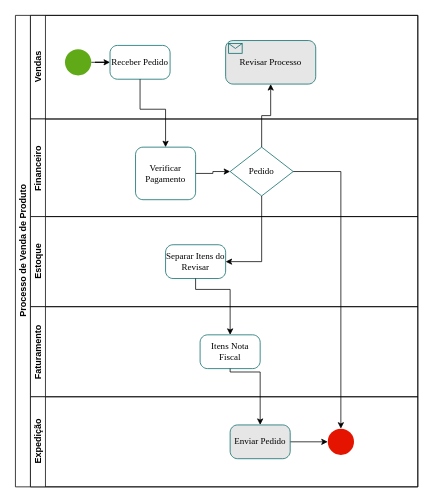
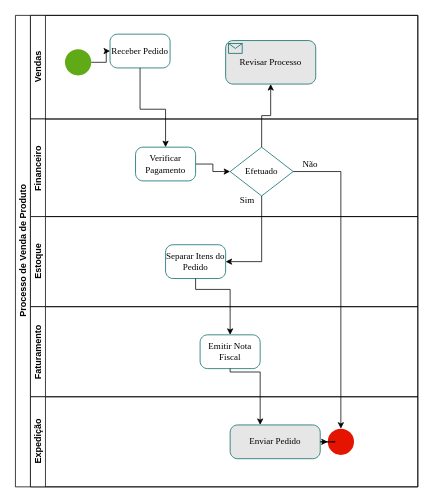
  <mxCell id="0" />
  <mxCell id="1" parent="0" />
  <mxCell id="2" value="Processo de Venda de Produto" style="swimlane;html=1;childLayout=stackLayout;resizeParent=1;resizeParentMax=0;horizontal=0;startSize=20;horizontalStack=0;" vertex="1" parent="1"><mxGeometry x="20" y="20" width="536" height="628" as="geometry" /></mxCell>
  <mxCell id="3" value="Vendas" style="swimlane;html=1;startSize=20;horizontal=0;" vertex="1" parent="2"><mxGeometry x="20" width="516" height="138" as="geometry" /></mxCell>
  <mxCell id="4" value="" style="edgeStyle=orthogonalEdgeStyle;rounded=0;orthogonalLoop=1;jettySize=auto;html=1;" edge="1" parent="3" source="5" target="6"><mxGeometry relative="1" as="geometry" /></mxCell>
  <mxCell id="5" value="" style="points=[[0.145,0.145,0],[0.5,0,0],[0.855,0.145,0],[1,0.5,0],[0.855,0.855,0],[0.5,1,0],[0.145,0.855,0],[0,0.5,0]];shape=mxgraph.bpmn.event;html=1;verticalLabelPosition=bottom;labelBackgroundColor=#ffffff;verticalAlign=top;align=center;perimeter=ellipsePerimeter;outlineConnect=0;aspect=fixed;outline=standard;symbol=general;fillColor=#60a917;strokeColor=none;fontColor=#ffffff;" vertex="1" parent="3"><mxGeometry x="46" y="45" width="35" height="35" as="geometry" /></mxCell>
- <mxCell id="6" value="Receber Pedido" style="points=[[0.25,0,0],[0.5,0,0],[0.75,0,0],[1,0.25,0],[1,0.5,0],[1,0.75,0],[0.75,1,0],[0.5,1,0],[0.25,1,0],[0,0.75,0],[0,0.5,0],[0,0.25,0]];shape=mxgraph.bpmn.task;whiteSpace=wrap;rectStyle=rounded;size=10;taskMarker=abstract;fontSize=12;fontFamily=Georgia;strokeColor=#006666;" vertex="1" parent="3"><mxGeometry x="106" y="40" width="80" height="45" as="geometry" /></mxCell>
+ <mxCell id="6" value="Receber Pedido" style="points=[[0.25,0,0],[0.5,0,0],[0.75,0,0],[1,0.25,0],[1,0.5,0],[1,0.75,0],[0.75,1,0],[0.5,1,0],[0.25,1,0],[0,0.75,0],[0,0.5,0],[0,0.25,0]];shape=mxgraph.bpmn.task;whiteSpace=wrap;rectStyle=rounded;size=10;taskMarker=abstract;fontSize=12;fontFamily=Georgia;strokeColor=#006666;" vertex="1" parent="3"><mxGeometry x="106" y="25" width="80" height="45" as="geometry" /></mxCell>
  <mxCell id="7" value="Revisar Processo" style="points=[[0.25,0,0],[0.5,0,0],[0.75,0,0],[1,0.25,0],[1,0.5,0],[1,0.75,0],[0.75,1,0],[0.5,1,0],[0.25,1,0],[0,0.75,0],[0,0.5,0],[0,0.25,0]];shape=mxgraph.bpmn.task;whiteSpace=wrap;rectStyle=rounded;size=10;taskMarker=receive;fontFamily=Georgia;fontSize=12;strokeColor=#006666;fillColor=#E6E6E6;gradientColor=none;" vertex="1" parent="3"><mxGeometry x="260" y="33.5" width="120" height="58" as="geometry" /></mxCell>
  <mxCell id="8" value="Financeiro" style="swimlane;startSize=20;horizontal=0;" vertex="1" parent="2"><mxGeometry x="20" y="138" width="516" height="130" as="geometry" /></mxCell>
  <mxCell id="9" style="edgeStyle=orthogonalEdgeStyle;rounded=0;orthogonalLoop=1;jettySize=auto;html=1;exitX=1;exitY=0.5;exitDx=0;exitDy=0;exitPerimeter=0;fontFamily=Georgia;fontSize=12;" edge="1" parent="8" source="10" target="11"><mxGeometry relative="1" as="geometry" /></mxCell>
- <mxCell id="10" value="Verificar Pagamento" style="points=[[0.25,0,0],[0.5,0,0],[0.75,0,0],[1,0.25,0],[1,0.5,0],[1,0.75,0],[0.75,1,0],[0.5,1,0],[0.25,1,0],[0,0.75,0],[0,0.5,0],[0,0.25,0]];shape=mxgraph.bpmn.task;whiteSpace=wrap;rectStyle=rounded;size=10;taskMarker=abstract;fillColor=default;gradientColor=none;fontFamily=Georgia;strokeColor=#006666;" vertex="1" parent="8"><mxGeometry x="140" y="37.5" width="80" height="70" as="geometry" /></mxCell>
- <mxCell id="11" value="Pedido" style="rhombus;whiteSpace=wrap;html=1;fontFamily=Georgia;fontSize=12;fillColor=default;gradientColor=none;strokeColor=#006666;" vertex="1" parent="8"><mxGeometry x="266" y="37.5" width="84" height="65" as="geometry" /></mxCell>
+ <mxCell id="10" value="Verificar Pagamento" style="points=[[0.25,0,0],[0.5,0,0],[0.75,0,0],[1,0.25,0],[1,0.5,0],[1,0.75,0],[0.75,1,0],[0.5,1,0],[0.25,1,0],[0,0.75,0],[0,0.5,0],[0,0.25,0]];shape=mxgraph.bpmn.task;whiteSpace=wrap;rectStyle=rounded;size=10;taskMarker=abstract;fillColor=default;gradientColor=none;fontFamily=Georgia;strokeColor=#006666;" vertex="1" parent="8"><mxGeometry x="140" y="37.5" width="80" height="45" as="geometry" /></mxCell>
+ <mxCell id="11" value="Efetuado" style="rhombus;whiteSpace=wrap;html=1;fontFamily=Georgia;fontSize=12;fillColor=default;gradientColor=none;strokeColor=#006666;" vertex="1" parent="8"><mxGeometry x="266" y="37.5" width="84" height="65" as="geometry" /></mxCell>
+ <mxCell id="12" value="Sim" style="text;html=1;strokeColor=none;fillColor=none;align=center;verticalAlign=middle;whiteSpace=wrap;rounded=0;fontFamily=Georgia;fontSize=12;" vertex="1" parent="8"><mxGeometry x="266" y="102.5" width="46" height="13" as="geometry" /></mxCell>
+ <mxCell id="13" value="Não" style="text;html=1;strokeColor=none;fillColor=none;align=center;verticalAlign=middle;whiteSpace=wrap;rounded=0;fontFamily=Georgia;fontSize=12;" vertex="1" parent="8"><mxGeometry x="350" y="53.5" width="46" height="13" as="geometry" /></mxCell>
  <mxCell id="14" value="Estoque" style="swimlane;html=1;startSize=20;horizontal=0;" vertex="1" parent="2"><mxGeometry x="20" y="268" width="516" height="120" as="geometry"><mxRectangle x="10" y="66.5" width="30" height="70" as="alternateBounds" /></mxGeometry></mxCell>
- <mxCell id="15" value="Separar Itens do Revisar" style="points=[[0.25,0,0],[0.5,0,0],[0.75,0,0],[1,0.25,0],[1,0.5,0],[1,0.75,0],[0.75,1,0],[0.5,1,0],[0.25,1,0],[0,0.75,0],[0,0.5,0],[0,0.25,0]];shape=mxgraph.bpmn.task;whiteSpace=wrap;rectStyle=rounded;size=10;taskMarker=abstract;fillColor=default;gradientColor=none;fontFamily=Georgia;strokeColor=#006666;" vertex="1" parent="14"><mxGeometry x="180" y="37.5" width="80" height="45" as="geometry" /></mxCell>
+ <mxCell id="15" value="Separar Itens do Pedido" style="points=[[0.25,0,0],[0.5,0,0],[0.75,0,0],[1,0.25,0],[1,0.5,0],[1,0.75,0],[0.75,1,0],[0.5,1,0],[0.25,1,0],[0,0.75,0],[0,0.5,0],[0,0.25,0]];shape=mxgraph.bpmn.task;whiteSpace=wrap;rectStyle=rounded;size=10;taskMarker=abstract;fillColor=default;gradientColor=none;fontFamily=Georgia;strokeColor=#006666;" vertex="1" parent="14"><mxGeometry x="180" y="37.5" width="80" height="45" as="geometry" /></mxCell>
  <mxCell id="16" value="Faturamento" style="swimlane;startSize=20;horizontal=0;" vertex="1" parent="2"><mxGeometry x="20" y="388" width="516" height="120" as="geometry" /></mxCell>
- <mxCell id="17" value="Itens Nota Fiscal" style="points=[[0.25,0,0],[0.5,0,0],[0.75,0,0],[1,0.25,0],[1,0.5,0],[1,0.75,0],[0.75,1,0],[0.5,1,0],[0.25,1,0],[0,0.75,0],[0,0.5,0],[0,0.25,0]];shape=mxgraph.bpmn.task;whiteSpace=wrap;rectStyle=rounded;size=10;taskMarker=abstract;fillColor=default;gradientColor=none;fontFamily=Georgia;strokeColor=#006666;" vertex="1" parent="16"><mxGeometry x="226" y="37.5" width="80" height="45" as="geometry" /></mxCell>
+ <mxCell id="17" value="Emitir Nota Fiscal" style="points=[[0.25,0,0],[0.5,0,0],[0.75,0,0],[1,0.25,0],[1,0.5,0],[1,0.75,0],[0.75,1,0],[0.5,1,0],[0.25,1,0],[0,0.75,0],[0,0.5,0],[0,0.25,0]];shape=mxgraph.bpmn.task;whiteSpace=wrap;rectStyle=rounded;size=10;taskMarker=abstract;fillColor=default;gradientColor=none;fontFamily=Georgia;strokeColor=#006666;" vertex="1" parent="16"><mxGeometry x="226" y="37.5" width="80" height="45" as="geometry" /></mxCell>
  <mxCell id="18" value="" style="edgeStyle=orthogonalEdgeStyle;rounded=0;orthogonalLoop=1;jettySize=auto;html=1;" edge="1" parent="2" source="6" target="10"><mxGeometry relative="1" as="geometry"><Array as="points"><mxPoint x="166" y="125" /><mxPoint x="200" y="125" /></Array></mxGeometry></mxCell>
  <mxCell id="19" style="edgeStyle=orthogonalEdgeStyle;rounded=0;orthogonalLoop=1;jettySize=auto;html=1;exitX=1;exitY=0.5;exitDx=0;exitDy=0;fontFamily=Georgia;fontSize=12;" edge="1" parent="2" source="11" target="22"><mxGeometry relative="1" as="geometry" /></mxCell>
  <mxCell id="20" value="" style="edgeStyle=orthogonalEdgeStyle;rounded=0;orthogonalLoop=1;jettySize=auto;html=1;" edge="1" parent="2" source="17" target="24"><mxGeometry relative="1" as="geometry"><Array as="points"><mxPoint x="286" y="475" /><mxPoint x="326" y="475" /></Array></mxGeometry></mxCell>
  <mxCell id="21" value="Expedição" style="swimlane;html=1;startSize=20;horizontal=0;" vertex="1" parent="2"><mxGeometry x="20" y="508" width="516" height="120" as="geometry" /></mxCell>
  <mxCell id="22" value="" style="points=[[0.145,0.145,0],[0.5,0,0],[0.855,0.145,0],[1,0.5,0],[0.855,0.855,0],[0.5,1,0],[0.145,0.855,0],[0,0.5,0]];shape=mxgraph.bpmn.event;html=1;verticalLabelPosition=bottom;labelBackgroundColor=#ffffff;verticalAlign=top;align=center;perimeter=ellipsePerimeter;outlineConnect=0;aspect=fixed;outline=end;symbol=terminate2;fillColor=#e51400;fontColor=#ffffff;strokeColor=none;" vertex="1" parent="21"><mxGeometry x="396" y="42.5" width="35" height="35" as="geometry" /></mxCell>
  <mxCell id="23" style="edgeStyle=orthogonalEdgeStyle;rounded=0;orthogonalLoop=1;jettySize=auto;html=1;" edge="1" parent="21" source="24" target="22"><mxGeometry relative="1" as="geometry" /></mxCell>
- <mxCell id="24" value="Enviar Pedido" style="points=[[0.25,0,0],[0.5,0,0],[0.75,0,0],[1,0.25,0],[1,0.5,0],[1,0.75,0],[0.75,1,0],[0.5,1,0],[0.25,1,0],[0,0.75,0],[0,0.5,0],[0,0.25,0]];shape=mxgraph.bpmn.task;whiteSpace=wrap;rectStyle=rounded;size=10;taskMarker=abstract;fillColor=#E6E6E6;gradientColor=none;fontFamily=Georgia;strokeColor=#006666;" vertex="1" parent="21"><mxGeometry x="266" y="37.5" width="80" height="45" as="geometry" /></mxCell>
+ <mxCell id="24" value="Enviar Pedido" style="points=[[0.25,0,0],[0.5,0,0],[0.75,0,0],[1,0.25,0],[1,0.5,0],[1,0.75,0],[0.75,1,0],[0.5,1,0],[0.25,1,0],[0,0.75,0],[0,0.5,0],[0,0.25,0]];shape=mxgraph.bpmn.task;whiteSpace=wrap;rectStyle=rounded;size=10;taskMarker=abstract;fillColor=#E6E6E6;gradientColor=none;fontFamily=Georgia;strokeColor=#006666;" vertex="1" parent="21"><mxGeometry x="266" y="37.5" width="120" height="45" as="geometry" /></mxCell>
  <mxCell id="25" value="" style="edgeStyle=orthogonalEdgeStyle;rounded=0;orthogonalLoop=1;jettySize=auto;html=1;" edge="1" parent="2" source="15" target="17"><mxGeometry relative="1" as="geometry"><Array as="points"><mxPoint x="240" y="365" /><mxPoint x="286" y="365" /></Array></mxGeometry></mxCell>
  <mxCell id="26" style="edgeStyle=orthogonalEdgeStyle;rounded=0;orthogonalLoop=1;jettySize=auto;html=1;exitX=0.5;exitY=1;exitDx=0;exitDy=0;entryX=1;entryY=0.5;entryDx=0;entryDy=0;entryPerimeter=0;fontFamily=Georgia;fontSize=12;" edge="1" parent="2" source="11" target="15"><mxGeometry relative="1" as="geometry" /></mxCell>
  <mxCell id="27" style="edgeStyle=orthogonalEdgeStyle;rounded=0;orthogonalLoop=1;jettySize=auto;html=1;entryX=0.5;entryY=1;entryDx=0;entryDy=0;entryPerimeter=0;fontFamily=Georgia;fontSize=12;" edge="1" parent="2" source="11" target="7"><mxGeometry relative="1" as="geometry"><mxPoint x="340" y="93.5" as="targetPoint" /></mxGeometry></mxCell>
